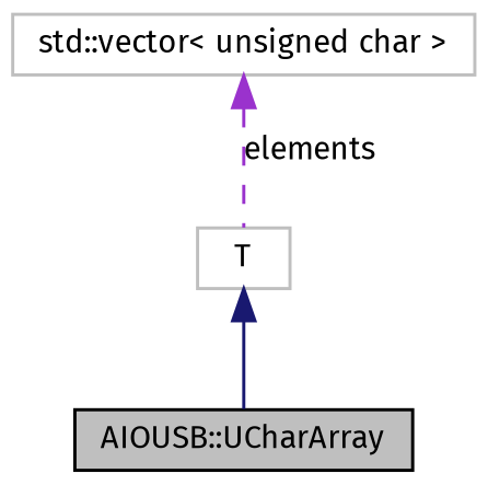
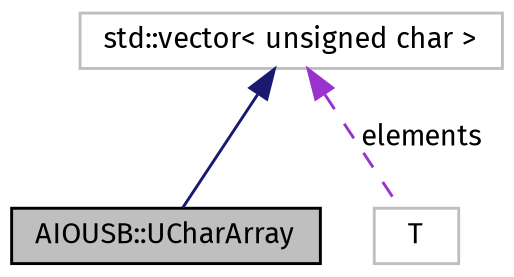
  digraph {
    fontname="Fira Sans"
    node [color=grey75 fillcolor=white fontname="Fira Sans" fontsize=10 shape=record style=filled]
    edge [dir=back fontname="Fira Sans" fontsize=10 labelfontname=FreeSans labelfontsize=10]
    n1 [color=black fillcolor=grey75 fontcolor=black height=0.2 label="AIOUSB::UCharArray" width=0.4]
    n2 [height=0.2 label="std::vector\< unsigned char \>" width=0.4]
    n3 [height=0.2 label=T width=0.4]
-   n3 -> n1 [color=midnightblue style=solid]
+   n2 -> n1 [color=midnightblue style=solid]
    n2 -> n3 [color=darkorchid3 label=elements style=dashed]
  }
